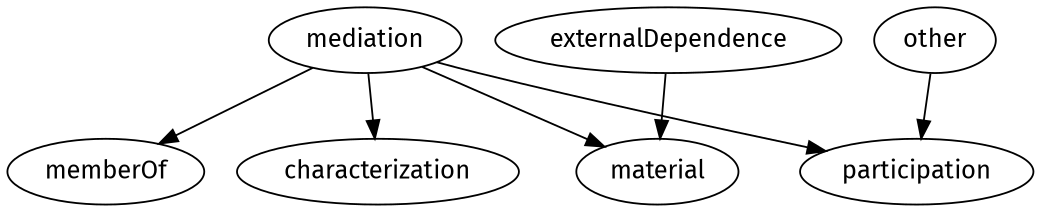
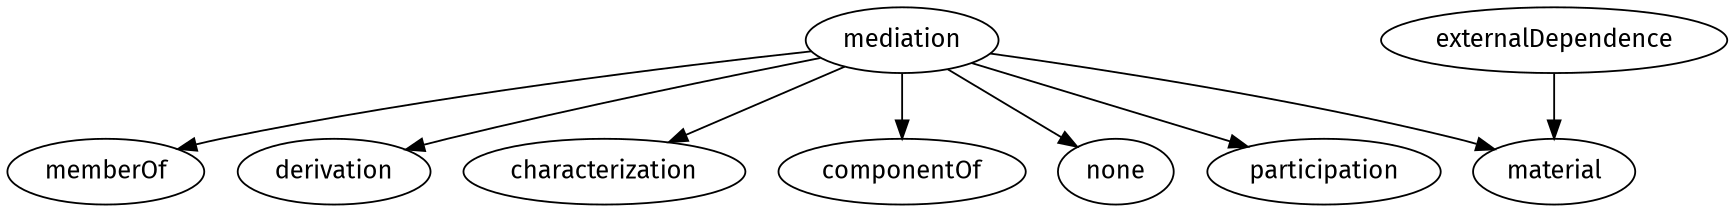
  strict digraph {
    fontname="Fira Sans"
    node [fontname="Fira Sans"]
    edge [fontname="Fira Sans"]
    mediation
    memberOf
+   derivation
    characterization
    material
+   componentOf
+   none
    participation
-   other
    externalDependence
    mediation -> memberOf
+   mediation -> derivation
    mediation -> characterization
    mediation -> material
+   mediation -> componentOf
+   mediation -> none
    mediation -> participation
-   other -> participation
    externalDependence -> material
  }
